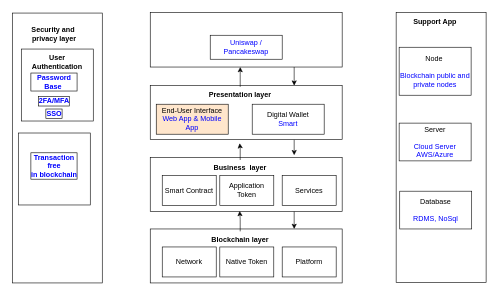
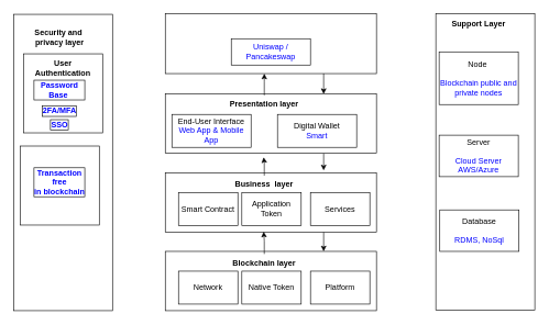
  <mxCell id="0" style=";html=1;" />
  <mxCell id="1" style=";html=1;" parent="0" />
  <mxCell id="2" value="" style="rounded=0;whiteSpace=wrap;html=1;" vertex="1" parent="1"><mxGeometry x="20" y="21" width="150" height="450" as="geometry" /></mxCell>
  <mxCell id="3" value="&lt;div&gt;Security and&amp;nbsp;&lt;/div&gt;&lt;div&gt;privacy layer&lt;/div&gt;" style="text;html=1;strokeColor=none;fillColor=none;align=center;verticalAlign=middle;whiteSpace=wrap;rounded=0;fontStyle=1" vertex="1" parent="1"><mxGeometry x="40" y="31" width="100" height="50" as="geometry" /></mxCell>
  <mxCell id="4" value="" style="rounded=0;whiteSpace=wrap;html=1;" vertex="1" parent="1"><mxGeometry x="35" y="81" width="120" height="120" as="geometry" /></mxCell>
  <mxCell id="5" value="User Authentication" style="text;html=1;strokeColor=none;fillColor=none;align=center;verticalAlign=middle;whiteSpace=wrap;rounded=0;fontStyle=1" vertex="1" parent="1"><mxGeometry x="40" y="88" width="110" height="30" as="geometry" /></mxCell>
  <mxCell id="6" value="&lt;font color=&quot;#0000ff&quot;&gt;Password Base&amp;nbsp;&lt;/font&gt;" style="text;html=1;strokeColor=none;fillColor=none;align=center;verticalAlign=middle;whiteSpace=wrap;rounded=0;fontStyle=1;fontColor=default;labelBackgroundColor=none;labelBorderColor=default;" vertex="1" parent="1"><mxGeometry x="50" y="121" width="80" height="30" as="geometry" /></mxCell>
  <mxCell id="7" value="&lt;font color=&quot;#0000ff&quot;&gt;2FA/MFA&lt;/font&gt;" style="text;html=1;strokeColor=none;fillColor=none;align=center;verticalAlign=middle;whiteSpace=wrap;rounded=0;fontStyle=1;fontColor=default;labelBackgroundColor=none;labelBorderColor=default;" vertex="1" parent="1"><mxGeometry x="50" y="153" width="80" height="30" as="geometry" /></mxCell>
  <mxCell id="8" value="&lt;font color=&quot;#0000ff&quot;&gt;SSO&lt;/font&gt;" style="text;html=1;strokeColor=none;fillColor=none;align=center;verticalAlign=middle;whiteSpace=wrap;rounded=0;fontStyle=1;fontColor=default;labelBackgroundColor=none;labelBorderColor=default;" vertex="1" parent="1"><mxGeometry x="50" y="174" width="80" height="30" as="geometry" /></mxCell>
  <mxCell id="9" value="" style="rounded=0;whiteSpace=wrap;html=1;" vertex="1" parent="1"><mxGeometry x="30" y="221" width="120" height="120" as="geometry" /></mxCell>
  <mxCell id="10" value="&lt;font color=&quot;#0000ff&quot;&gt;Transaction free in&amp;nbsp;blockchain&lt;/font&gt;" style="text;html=1;strokeColor=none;fillColor=none;align=center;verticalAlign=middle;whiteSpace=wrap;rounded=0;fontStyle=1;fontColor=default;labelBackgroundColor=none;labelBorderColor=default;" vertex="1" parent="1"><mxGeometry x="50" y="261" width="80" height="30" as="geometry" /></mxCell>
  <mxCell id="11" value="" style="group" vertex="1" connectable="0" parent="1"><mxGeometry x="250" y="262" width="320" height="90" as="geometry" /></mxCell>
  <mxCell id="12" value="" style="rounded=0;whiteSpace=wrap;html=1;" vertex="1" parent="11"><mxGeometry width="320" height="90" as="geometry" /></mxCell>
  <mxCell id="13" value="&lt;div&gt;Business&amp;nbsp; layer&lt;br&gt;&lt;/div&gt;" style="text;html=1;strokeColor=none;fillColor=none;align=center;verticalAlign=middle;whiteSpace=wrap;rounded=0;fontStyle=1" vertex="1" parent="11"><mxGeometry x="70" y="4" width="160" height="28" as="geometry" /></mxCell>
  <mxCell id="14" value="&lt;font&gt;Application Token&lt;br&gt;&lt;/font&gt;" style="rounded=0;whiteSpace=wrap;html=1;labelBackgroundColor=none;fontColor=#000000;" vertex="1" parent="11"><mxGeometry x="116" y="30" width="90" height="50" as="geometry" /></mxCell>
  <mxCell id="15" value="&lt;font&gt;Smart Contract&lt;br&gt;&lt;/font&gt;" style="rounded=0;whiteSpace=wrap;html=1;labelBackgroundColor=none;fontColor=#000000;" vertex="1" parent="11"><mxGeometry x="20" y="30" width="90" height="50" as="geometry" /></mxCell>
  <mxCell id="16" value="&lt;font&gt;Services&lt;br&gt;&lt;/font&gt;" style="rounded=0;whiteSpace=wrap;html=1;labelBackgroundColor=none;fontColor=#000000;" vertex="1" parent="11"><mxGeometry x="220" y="30" width="90" height="50" as="geometry" /></mxCell>
  <mxCell id="17" value="" style="group" vertex="1" connectable="0" parent="1"><mxGeometry x="250" y="142" width="320" height="90" as="geometry" /></mxCell>
  <mxCell id="18" style="edgeStyle=orthogonalEdgeStyle;rounded=0;orthogonalLoop=1;jettySize=auto;html=1;exitX=0.75;exitY=1;exitDx=0;exitDy=0;" edge="1" parent="17" source="19"><mxGeometry relative="1" as="geometry"><mxPoint x="240" y="116" as="targetPoint" /></mxGeometry></mxCell>
  <mxCell id="19" value="" style="rounded=0;whiteSpace=wrap;html=1;" vertex="1" parent="17"><mxGeometry width="320" height="90" as="geometry" /></mxCell>
  <mxCell id="20" value="&lt;div&gt;Presentation layer&lt;br&gt;&lt;/div&gt;" style="text;html=1;strokeColor=none;fillColor=none;align=center;verticalAlign=middle;whiteSpace=wrap;rounded=0;fontStyle=1" vertex="1" parent="17"><mxGeometry x="70" y="2" width="160" height="28" as="geometry" /></mxCell>
- <mxCell id="21" value="&lt;font&gt;End-User Interface&lt;br&gt;&lt;font color=&quot;#0000ff&quot;&gt;Web App &amp;amp; Mobile App&lt;/font&gt;&lt;br&gt;&lt;/font&gt;" style="rounded=0;whiteSpace=wrap;html=1;labelBackgroundColor=none;fontColor=#000000;fillColor=#ffe6cc;" vertex="1" parent="17"><mxGeometry x="10" y="31" width="120" height="50" as="geometry" /></mxCell>
+ <mxCell id="21" value="&lt;font&gt;End-User Interface&lt;br&gt;&lt;font color=&quot;#0000ff&quot;&gt;Web App &amp;amp; Mobile App&lt;/font&gt;&lt;br&gt;&lt;/font&gt;" style="rounded=0;whiteSpace=wrap;html=1;labelBackgroundColor=none;fontColor=#000000;" vertex="1" parent="17"><mxGeometry x="10" y="31" width="120" height="50" as="geometry" /></mxCell>
  <mxCell id="22" value="&lt;font&gt;Digital Wallet&lt;br&gt;&lt;font color=&quot;#0000ff&quot;&gt;Smart&lt;/font&gt;&lt;br&gt;&lt;/font&gt;" style="rounded=0;whiteSpace=wrap;html=1;labelBackgroundColor=none;fontColor=#000000;" vertex="1" parent="17"><mxGeometry x="170" y="31" width="120" height="50" as="geometry" /></mxCell>
  <mxCell id="23" value="" style="group" vertex="1" connectable="0" parent="1"><mxGeometry x="250" y="20" width="320" height="91" as="geometry" /></mxCell>
  <mxCell id="24" value="" style="rounded=0;whiteSpace=wrap;html=1;" vertex="1" parent="23"><mxGeometry width="320" height="91" as="geometry" /></mxCell>
  <mxCell id="25" value="&lt;font color=&quot;#0000ff&quot;&gt;Uniswap / Pancakeswap&lt;/font&gt;" style="rounded=0;whiteSpace=wrap;html=1;" vertex="1" parent="23"><mxGeometry x="100" y="38" width="120" height="40" as="geometry" /></mxCell>
  <mxCell id="26" value="" style="group" vertex="1" connectable="0" parent="1"><mxGeometry x="250" y="381" width="320" height="90" as="geometry" /></mxCell>
  <mxCell id="27" value="" style="rounded=0;whiteSpace=wrap;html=1;" vertex="1" parent="26"><mxGeometry width="320" height="90" as="geometry" /></mxCell>
  <mxCell id="28" value="&lt;div&gt;Blockchain layer&lt;br&gt;&lt;/div&gt;" style="text;html=1;strokeColor=none;fillColor=none;align=center;verticalAlign=middle;whiteSpace=wrap;rounded=0;fontStyle=1" vertex="1" parent="26"><mxGeometry x="70" y="4" width="160" height="28" as="geometry" /></mxCell>
  <mxCell id="29" value="&lt;font&gt;Native Token&lt;br&gt;&lt;/font&gt;" style="rounded=0;whiteSpace=wrap;html=1;labelBackgroundColor=none;fontColor=#000000;" vertex="1" parent="26"><mxGeometry x="116" y="30" width="90" height="50" as="geometry" /></mxCell>
  <mxCell id="30" value="&lt;font&gt;Network&lt;br&gt;&lt;/font&gt;" style="rounded=0;whiteSpace=wrap;html=1;labelBackgroundColor=none;fontColor=#000000;" vertex="1" parent="26"><mxGeometry x="20" y="30" width="90" height="50" as="geometry" /></mxCell>
  <mxCell id="31" value="&lt;font&gt;Platform&lt;br&gt;&lt;/font&gt;" style="rounded=0;whiteSpace=wrap;html=1;labelBackgroundColor=none;fontColor=#000000;" vertex="1" parent="26"><mxGeometry x="220" y="30" width="90" height="50" as="geometry" /></mxCell>
  <mxCell id="32" value="" style="rounded=0;whiteSpace=wrap;html=1;" vertex="1" parent="1"><mxGeometry x="660" y="20" width="150" height="450" as="geometry" /></mxCell>
- <mxCell id="33" value="&lt;b&gt;Support App&lt;/b&gt;" style="text;html=1;strokeColor=none;fillColor=none;align=center;verticalAlign=middle;whiteSpace=wrap;rounded=0;" vertex="1" parent="1"><mxGeometry x="680" y="21" width="90" height="30" as="geometry" /></mxCell>
+ <mxCell id="33" value="&lt;b&gt;Support Layer&lt;/b&gt;" style="text;html=1;strokeColor=none;fillColor=none;align=center;verticalAlign=middle;whiteSpace=wrap;rounded=0;" vertex="1" parent="1"><mxGeometry x="680" y="21" width="90" height="30" as="geometry" /></mxCell>
  <mxCell id="34" value="&lt;font&gt;Node&amp;nbsp;&lt;br&gt;&lt;br&gt;&lt;font color=&quot;#0000ff&quot;&gt;Blockchain public and private nodes&lt;/font&gt;&lt;br&gt;&lt;/font&gt;" style="rounded=0;whiteSpace=wrap;html=1;labelBackgroundColor=none;fontColor=#000000;" vertex="1" parent="1"><mxGeometry x="665" y="78" width="120" height="80" as="geometry" /></mxCell>
  <mxCell id="35" value="&lt;font&gt;Server&lt;br&gt;&lt;br&gt;&lt;font color=&quot;#0000ff&quot;&gt;Cloud Server AWS/Azure&lt;/font&gt;&lt;br&gt;&lt;/font&gt;" style="rounded=0;whiteSpace=wrap;html=1;labelBackgroundColor=none;fontColor=#000000;" vertex="1" parent="1"><mxGeometry x="665" y="204.5" width="120" height="63" as="geometry" /></mxCell>
  <mxCell id="36" value="&lt;font&gt;Database&lt;br&gt;&lt;br&gt;&lt;font color=&quot;#0000ff&quot;&gt;RDMS, NoSql&lt;/font&gt;&lt;br&gt;&lt;/font&gt;" style="rounded=0;whiteSpace=wrap;html=1;labelBackgroundColor=none;fontColor=#000000;" vertex="1" parent="1"><mxGeometry x="666" y="318" width="120" height="63" as="geometry" /></mxCell>
  <mxCell id="37" style="edgeStyle=orthogonalEdgeStyle;rounded=0;orthogonalLoop=1;jettySize=auto;html=1;exitX=0.75;exitY=1;exitDx=0;exitDy=0;entryX=0.75;entryY=0;entryDx=0;entryDy=0;" edge="1" parent="1" source="24" target="19"><mxGeometry relative="1" as="geometry" /></mxCell>
  <mxCell id="38" style="edgeStyle=orthogonalEdgeStyle;rounded=0;orthogonalLoop=1;jettySize=auto;html=1;entryX=0.469;entryY=1;entryDx=0;entryDy=0;entryPerimeter=0;" edge="1" parent="1" source="20" target="24"><mxGeometry relative="1" as="geometry" /></mxCell>
  <mxCell id="39" style="edgeStyle=orthogonalEdgeStyle;rounded=0;orthogonalLoop=1;jettySize=auto;html=1;exitX=0.75;exitY=1;exitDx=0;exitDy=0;entryX=0.75;entryY=0;entryDx=0;entryDy=0;" edge="1" parent="1" source="12" target="27"><mxGeometry relative="1" as="geometry" /></mxCell>
  <mxCell id="40" style="edgeStyle=orthogonalEdgeStyle;rounded=0;orthogonalLoop=1;jettySize=auto;html=1;entryX=0.466;entryY=1.067;entryDx=0;entryDy=0;entryPerimeter=0;" edge="1" parent="1" source="13" target="19"><mxGeometry relative="1" as="geometry" /></mxCell>
  <mxCell id="41" style="edgeStyle=orthogonalEdgeStyle;rounded=0;orthogonalLoop=1;jettySize=auto;html=1;entryX=0.466;entryY=0.989;entryDx=0;entryDy=0;entryPerimeter=0;" edge="1" parent="1" source="28" target="12"><mxGeometry relative="1" as="geometry" /></mxCell>
